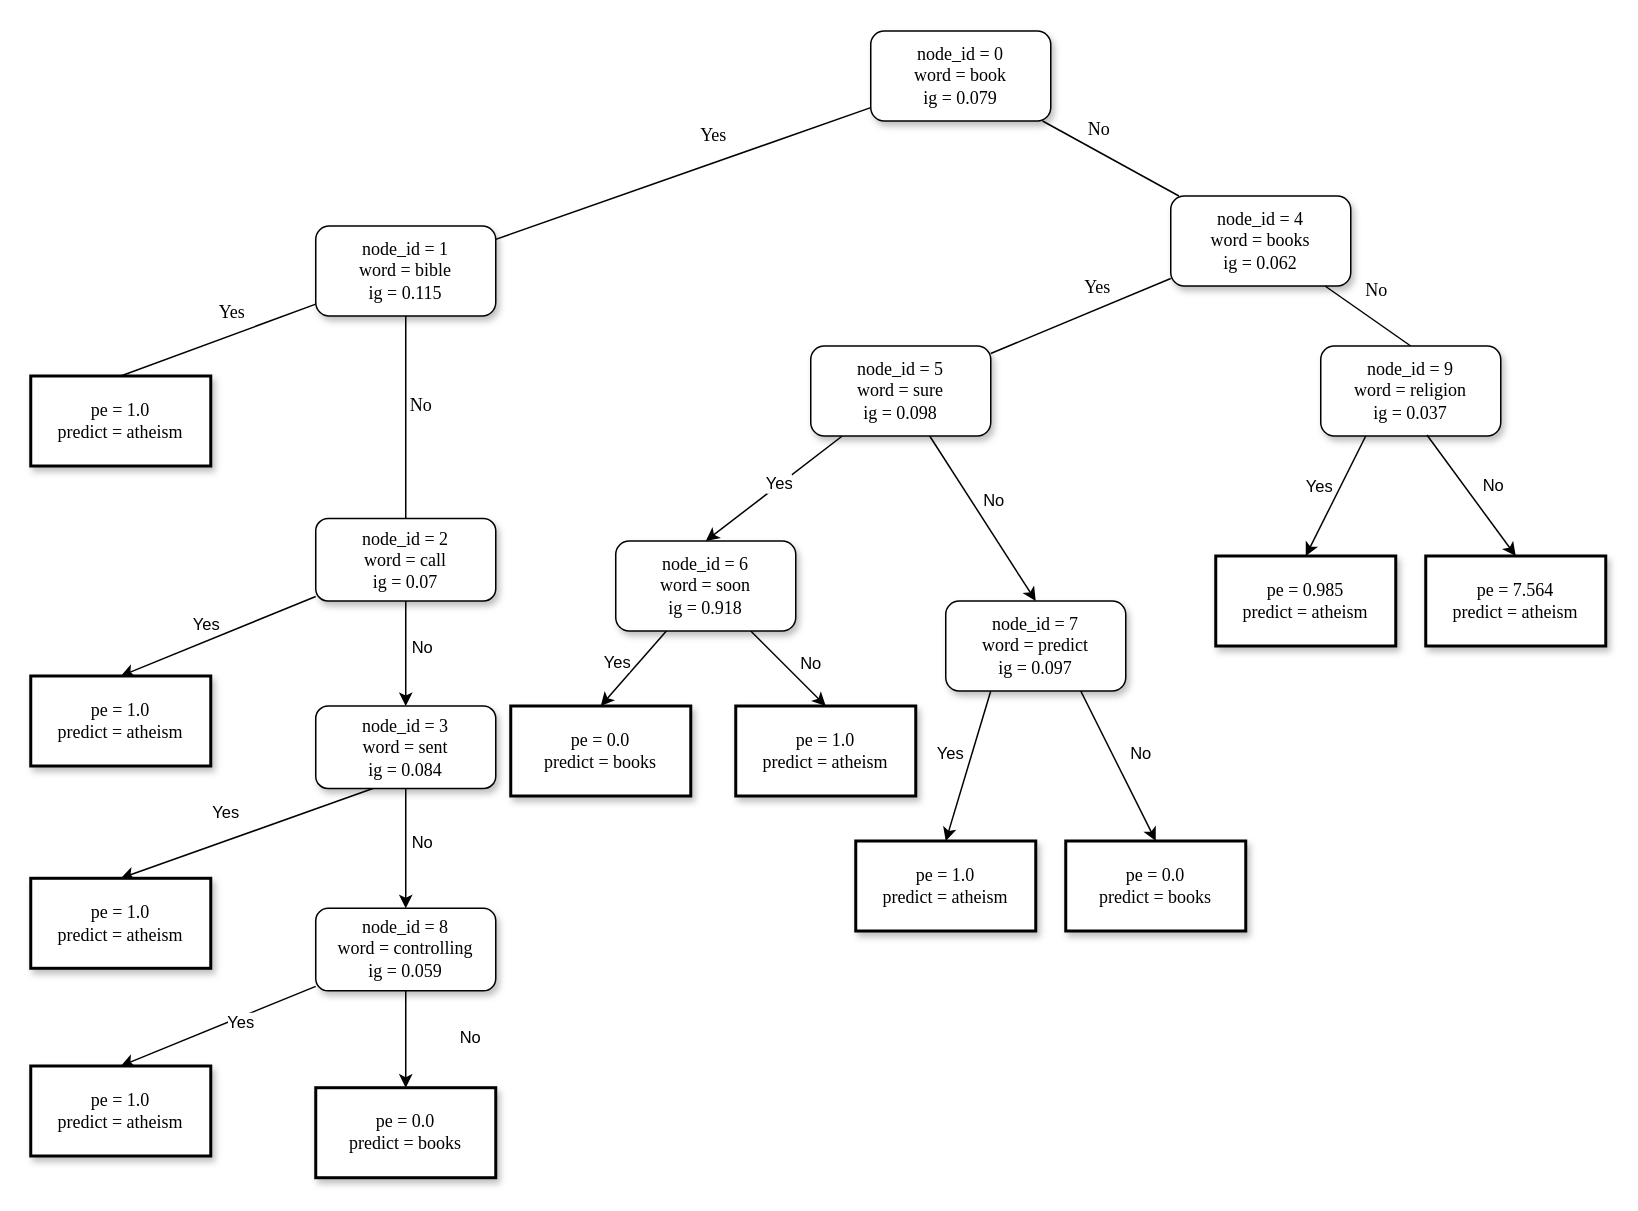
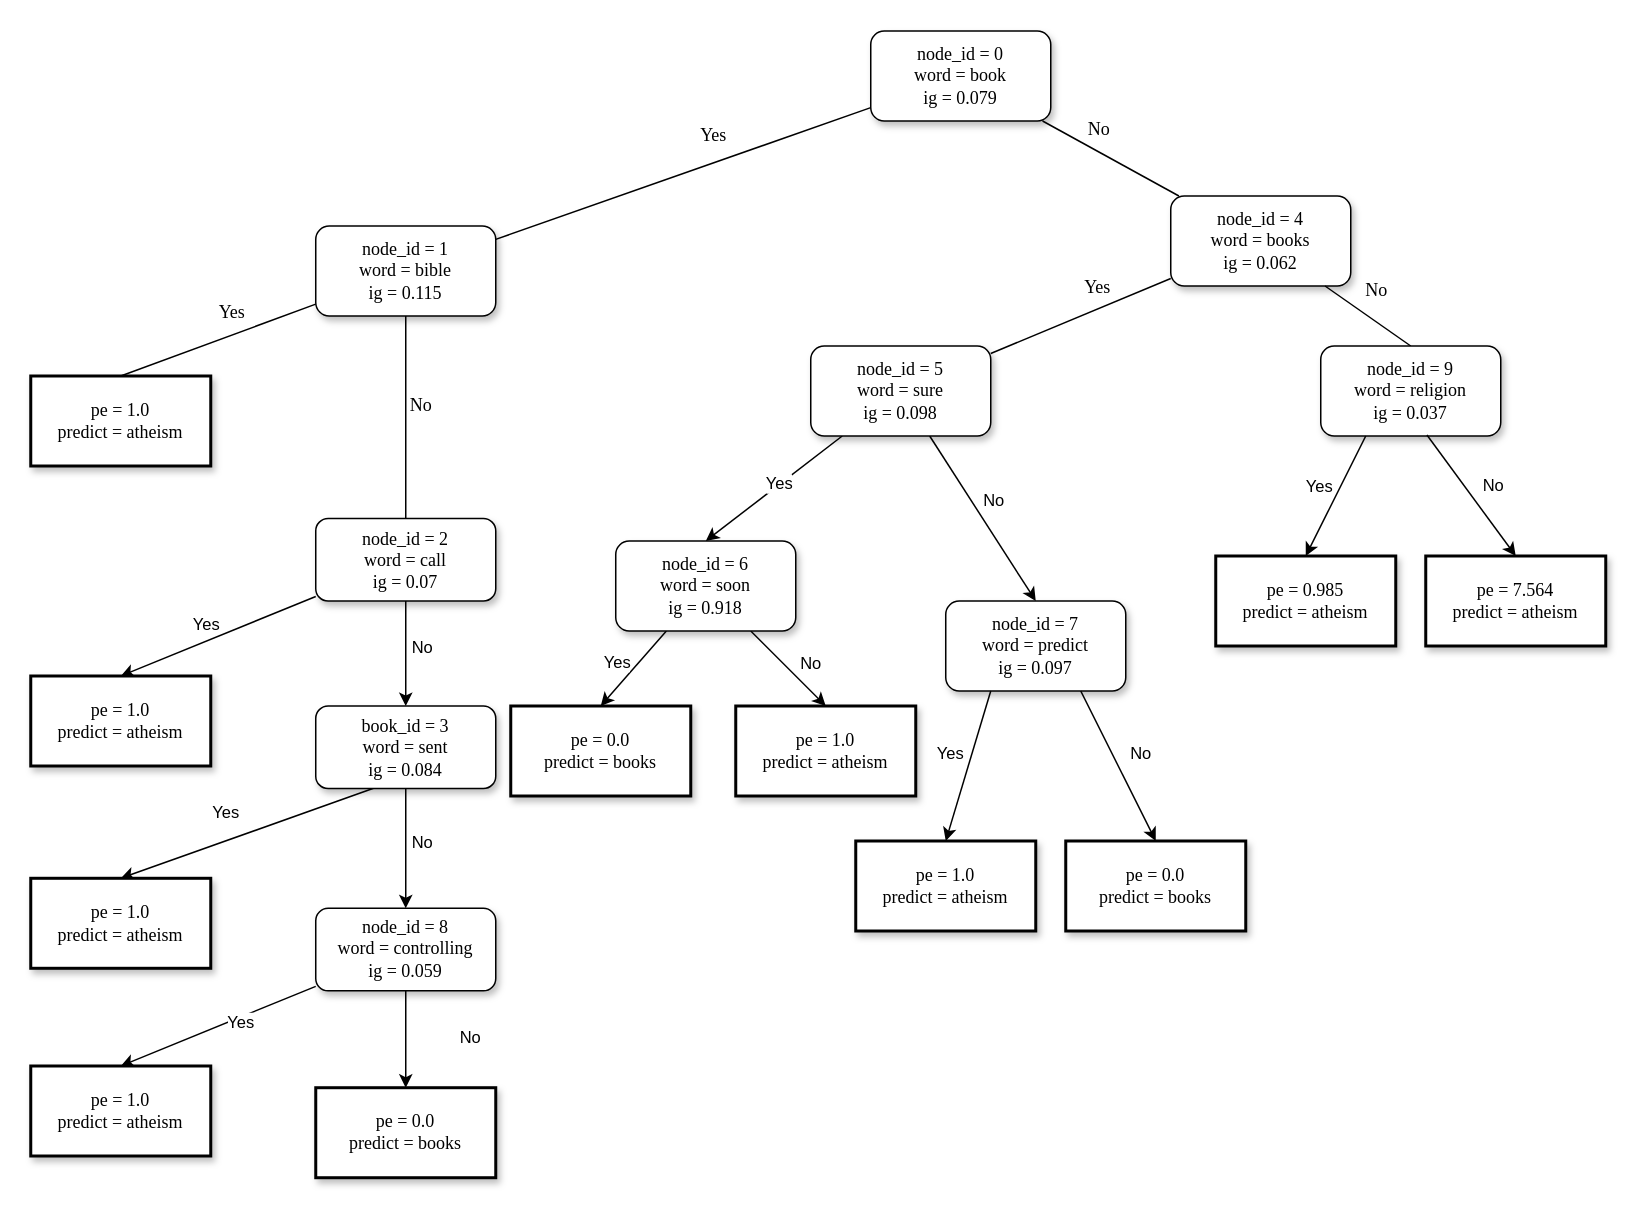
  <mxCell id="0" />
  <mxCell id="1" parent="0" />
  <mxCell id="2" value="node_id = 0&lt;br&gt;word = book&lt;br&gt;ig = 0.079" style="whiteSpace=wrap;html=1;rounded=1;shadow=1;labelBackgroundColor=none;strokeWidth=1;fontFamily=Verdana;fontSize=12;align=center;" parent="1" vertex="1"><mxGeometry x="580" y="20" width="120" height="60" as="geometry" /></mxCell>
  <mxCell id="3" value="node_id = 1&lt;br&gt;word = bible&lt;br&gt;ig = 0.115" style="whiteSpace=wrap;html=1;rounded=1;shadow=1;labelBackgroundColor=none;strokeWidth=1;fontFamily=Verdana;fontSize=12;align=center;" parent="1" vertex="1"><mxGeometry x="210" y="150" width="120" height="60" as="geometry" /></mxCell>
  <mxCell id="4" value="node_id = 4&lt;br&gt;word = books&lt;br&gt;ig = 0.062" style="whiteSpace=wrap;html=1;rounded=1;shadow=1;labelBackgroundColor=none;strokeWidth=1;fontFamily=Verdana;fontSize=12;align=center;" parent="1" vertex="1"><mxGeometry x="780" y="130" width="120" height="60" as="geometry" /></mxCell>
  <mxCell id="5" value="No" style="rounded=0;html=1;labelBackgroundColor=none;startArrow=none;startFill=0;startSize=5;endArrow=none;endFill=0;endSize=5;jettySize=auto;orthogonalLoop=1;strokeWidth=1;fontFamily=Verdana;fontSize=12" parent="1" source="2" target="4" edge="1"><mxGeometry x="-0.3" y="13" relative="1" as="geometry"><mxPoint as="offset" /></mxGeometry></mxCell>
  <mxCell id="6" value="Yes" style="rounded=0;html=1;labelBackgroundColor=none;startArrow=none;startFill=0;startSize=5;endArrow=none;endFill=0;endSize=5;jettySize=auto;orthogonalLoop=1;strokeWidth=1;fontFamily=Verdana;fontSize=12" parent="1" source="2" target="3" edge="1"><mxGeometry x="-0.205" y="-17" relative="1" as="geometry"><mxPoint as="offset" /></mxGeometry></mxCell>
  <mxCell id="7" style="rounded=0;orthogonalLoop=1;jettySize=auto;html=1;entryX=0.5;entryY=0;entryDx=0;entryDy=0;" edge="1" parent="1" source="11" target="27"><mxGeometry relative="1" as="geometry" /></mxCell>
  <mxCell id="8" value="Yes" style="edgeLabel;html=1;align=center;verticalAlign=middle;resizable=0;points=[];" vertex="1" connectable="0" parent="7"><mxGeometry x="-0.206" y="-1" relative="1" as="geometry"><mxPoint x="-21" y="-2" as="offset" /></mxGeometry></mxCell>
  <mxCell id="9" style="edgeStyle=none;rounded=0;orthogonalLoop=1;jettySize=auto;html=1;entryX=0.5;entryY=0;entryDx=0;entryDy=0;" edge="1" parent="1" source="11" target="26"><mxGeometry relative="1" as="geometry" /></mxCell>
  <mxCell id="10" value="No" style="edgeLabel;html=1;align=center;verticalAlign=middle;resizable=0;points=[];" vertex="1" connectable="0" parent="9"><mxGeometry x="-0.427" y="1" relative="1" as="geometry"><mxPoint x="9" y="10" as="offset" /></mxGeometry></mxCell>
  <mxCell id="11" value="node_id = 2&lt;br&gt;word = call&lt;br&gt;ig = 0.07" style="whiteSpace=wrap;html=1;rounded=1;shadow=1;labelBackgroundColor=none;strokeWidth=1;fontFamily=Verdana;fontSize=12;align=center;" parent="1" vertex="1"><mxGeometry x="210" y="345" width="120" height="55" as="geometry" /></mxCell>
  <mxCell id="12" style="edgeStyle=none;rounded=0;orthogonalLoop=1;jettySize=auto;html=1;entryX=0.5;entryY=0;entryDx=0;entryDy=0;" edge="1" parent="1" source="16" target="40"><mxGeometry relative="1" as="geometry" /></mxCell>
  <mxCell id="13" value="Yes" style="edgeLabel;html=1;align=center;verticalAlign=middle;resizable=0;points=[];" vertex="1" connectable="0" parent="12"><mxGeometry x="-0.39" y="-1" relative="1" as="geometry"><mxPoint x="-14" y="11" as="offset" /></mxGeometry></mxCell>
  <mxCell id="14" style="edgeStyle=none;rounded=0;orthogonalLoop=1;jettySize=auto;html=1;entryX=0.5;entryY=0;entryDx=0;entryDy=0;" edge="1" parent="1" source="16" target="43"><mxGeometry relative="1" as="geometry" /></mxCell>
  <mxCell id="15" value="No" style="edgeLabel;html=1;align=center;verticalAlign=middle;resizable=0;points=[];" vertex="1" connectable="0" parent="14"><mxGeometry x="-0.214" relative="1" as="geometry"><mxPoint x="15" as="offset" /></mxGeometry></mxCell>
  <mxCell id="16" value="node_id = 5&lt;br&gt;word = sure&lt;br&gt;ig = 0.098" style="whiteSpace=wrap;html=1;rounded=1;shadow=1;labelBackgroundColor=none;strokeWidth=1;fontFamily=Verdana;fontSize=12;align=center;" parent="1" vertex="1"><mxGeometry x="540" y="230" width="120" height="60" as="geometry" /></mxCell>
  <mxCell id="17" value="Yes" style="rounded=0;html=1;labelBackgroundColor=none;startArrow=none;startFill=0;startSize=5;endArrow=none;endFill=0;endSize=5;jettySize=auto;orthogonalLoop=1;strokeWidth=1;fontFamily=Verdana;fontSize=12;entryX=0.5;entryY=0;entryDx=0;entryDy=0;" parent="1" source="3" target="21" edge="1"><mxGeometry x="-0.2" y="-14" relative="1" as="geometry"><mxPoint as="offset" /><mxPoint x="176.667" y="240" as="targetPoint" /></mxGeometry></mxCell>
  <mxCell id="18" value="No" style="rounded=0;html=1;labelBackgroundColor=none;startArrow=none;startFill=0;startSize=5;endArrow=none;endFill=0;endSize=5;jettySize=auto;orthogonalLoop=1;strokeWidth=1;fontFamily=Verdana;fontSize=12" parent="1" source="3" target="11" edge="1"><mxGeometry x="-0.111" y="10" relative="1" as="geometry"><mxPoint as="offset" /></mxGeometry></mxCell>
  <mxCell id="19" value="Yes" style="rounded=0;html=1;labelBackgroundColor=none;startArrow=none;startFill=0;startSize=5;endArrow=none;endFill=0;endSize=5;jettySize=auto;orthogonalLoop=1;strokeWidth=1;fontFamily=Verdana;fontSize=12" parent="1" source="4" target="16" edge="1"><mxGeometry x="-0.261" y="-13" relative="1" as="geometry"><mxPoint as="offset" /></mxGeometry></mxCell>
  <mxCell id="20" value="No" style="rounded=0;html=1;labelBackgroundColor=none;startArrow=none;startFill=0;startSize=5;endArrow=none;endFill=0;endSize=5;jettySize=auto;orthogonalLoop=1;strokeWidth=1;fontFamily=Verdana;fontSize=12;entryX=0.5;entryY=0;entryDx=0;entryDy=0;" parent="1" source="4" target="50" edge="1"><mxGeometry x="-0.129" y="17" relative="1" as="geometry"><mxPoint as="offset" /><mxPoint x="692.727" y="260" as="targetPoint" /></mxGeometry></mxCell>
  <mxCell id="21" value="pe = 1.0&lt;br&gt;predict =&amp;nbsp;atheism" style="whiteSpace=wrap;html=1;rounded=0;shadow=1;labelBackgroundColor=none;strokeWidth=2;fontFamily=Verdana;fontSize=12;align=center;" parent="1" vertex="1"><mxGeometry x="20" y="250" width="120" height="60" as="geometry" /></mxCell>
  <mxCell id="22" style="edgeStyle=none;rounded=0;orthogonalLoop=1;jettySize=auto;html=1;entryX=0.5;entryY=0;entryDx=0;entryDy=0;exitX=0.329;exitY=0.991;exitDx=0;exitDy=0;exitPerimeter=0;" edge="1" parent="1" source="26" target="31"><mxGeometry relative="1" as="geometry"><mxPoint x="240" y="530" as="sourcePoint" /></mxGeometry></mxCell>
  <mxCell id="23" value="Yes" style="edgeLabel;html=1;align=center;verticalAlign=middle;resizable=0;points=[];" vertex="1" connectable="0" parent="22"><mxGeometry x="-0.145" relative="1" as="geometry"><mxPoint x="-27" y="-10" as="offset" /></mxGeometry></mxCell>
  <mxCell id="24" style="edgeStyle=none;rounded=0;orthogonalLoop=1;jettySize=auto;html=1;entryX=0.5;entryY=0;entryDx=0;entryDy=0;" edge="1" parent="1" source="26" target="30"><mxGeometry relative="1" as="geometry"><Array as="points"><mxPoint x="270" y="560" /></Array></mxGeometry></mxCell>
  <mxCell id="25" value="No" style="edgeLabel;html=1;align=center;verticalAlign=middle;resizable=0;points=[];" vertex="1" connectable="0" parent="24"><mxGeometry x="0.116" y="1" relative="1" as="geometry"><mxPoint x="9" y="-10" as="offset" /></mxGeometry></mxCell>
- <mxCell id="26" value="node_id = 3&lt;br&gt;word = sent&lt;br&gt;ig = 0.084" style="whiteSpace=wrap;html=1;rounded=1;shadow=1;labelBackgroundColor=none;strokeWidth=1;fontFamily=Verdana;fontSize=12;align=center;" vertex="1" parent="1"><mxGeometry x="210" y="470" width="120" height="55" as="geometry" /></mxCell>
+ <mxCell id="26" value="book_id = 3&lt;br&gt;word = sent&lt;br&gt;ig = 0.084" style="whiteSpace=wrap;html=1;rounded=1;shadow=1;labelBackgroundColor=none;strokeWidth=1;fontFamily=Verdana;fontSize=12;align=center;" vertex="1" parent="1"><mxGeometry x="210" y="470" width="120" height="55" as="geometry" /></mxCell>
  <mxCell id="27" value="pe = 1.0&lt;br&gt;predict =&amp;nbsp;atheism" style="whiteSpace=wrap;html=1;rounded=0;shadow=1;labelBackgroundColor=none;strokeWidth=2;fontFamily=Verdana;fontSize=12;align=center;" vertex="1" parent="1"><mxGeometry x="20" y="450" width="120" height="60" as="geometry" /></mxCell>
  <mxCell id="28" style="edgeStyle=none;rounded=0;orthogonalLoop=1;jettySize=auto;html=1;entryX=0.5;entryY=0;entryDx=0;entryDy=0;" edge="1" parent="1" source="30" target="33"><mxGeometry relative="1" as="geometry" /></mxCell>
  <mxCell id="29" style="edgeStyle=none;rounded=0;orthogonalLoop=1;jettySize=auto;html=1;entryX=0.5;entryY=0;entryDx=0;entryDy=0;" edge="1" parent="1" source="30" target="35"><mxGeometry relative="1" as="geometry" /></mxCell>
  <mxCell id="30" value="node_id = 8&lt;br&gt;word = controlling&lt;br&gt;ig = 0.059" style="whiteSpace=wrap;html=1;rounded=1;shadow=1;labelBackgroundColor=none;strokeWidth=1;fontFamily=Verdana;fontSize=12;align=center;" vertex="1" parent="1"><mxGeometry x="210" y="604.86" width="120" height="55" as="geometry" /></mxCell>
  <mxCell id="31" value="pe = 1.0&lt;br&gt;predict =&amp;nbsp;atheism" style="whiteSpace=wrap;html=1;rounded=0;shadow=1;labelBackgroundColor=none;strokeWidth=2;fontFamily=Verdana;fontSize=12;align=center;" vertex="1" parent="1"><mxGeometry x="20" y="584.86" width="120" height="60" as="geometry" /></mxCell>
  <mxCell id="32" value="Yes" style="edgeLabel;html=1;align=center;verticalAlign=middle;resizable=0;points=[];" vertex="1" connectable="0" parent="1"><mxGeometry x="159.998" y="680.005" as="geometry" /></mxCell>
  <mxCell id="33" value="pe = 1.0&lt;br&gt;predict =&amp;nbsp;atheism" style="whiteSpace=wrap;html=1;rounded=0;shadow=1;labelBackgroundColor=none;strokeWidth=2;fontFamily=Verdana;fontSize=12;align=center;" vertex="1" parent="1"><mxGeometry x="20" y="710" width="120" height="60" as="geometry" /></mxCell>
  <mxCell id="34" value="No" style="edgeLabel;html=1;align=center;verticalAlign=middle;resizable=0;points=[];" vertex="1" connectable="0" parent="1"><mxGeometry x="359.998" y="680.005" as="geometry"><mxPoint x="-47" y="10" as="offset" /></mxGeometry></mxCell>
  <mxCell id="35" value="pe = 0.0&lt;br&gt;predict =&amp;nbsp;books" style="whiteSpace=wrap;html=1;rounded=0;shadow=1;labelBackgroundColor=none;strokeWidth=2;fontFamily=Verdana;fontSize=12;align=center;" vertex="1" parent="1"><mxGeometry x="210" y="724.48" width="120" height="60" as="geometry" /></mxCell>
  <mxCell id="36" style="edgeStyle=none;rounded=0;orthogonalLoop=1;jettySize=auto;html=1;entryX=0.5;entryY=0;entryDx=0;entryDy=0;" edge="1" parent="1" source="40" target="41"><mxGeometry relative="1" as="geometry" /></mxCell>
  <mxCell id="37" value="Yes" style="edgeLabel;html=1;align=center;verticalAlign=middle;resizable=0;points=[];" vertex="1" connectable="0" parent="36"><mxGeometry x="-0.148" y="-1" relative="1" as="geometry"><mxPoint x="-14" as="offset" /></mxGeometry></mxCell>
  <mxCell id="38" style="edgeStyle=none;rounded=0;orthogonalLoop=1;jettySize=auto;html=1;entryX=0.5;entryY=0;entryDx=0;entryDy=0;" edge="1" parent="1" source="40" target="42"><mxGeometry relative="1" as="geometry" /></mxCell>
  <mxCell id="39" value="No" style="edgeLabel;html=1;align=center;verticalAlign=middle;resizable=0;points=[];" vertex="1" connectable="0" parent="38"><mxGeometry x="-0.173" y="-1" relative="1" as="geometry"><mxPoint x="20" as="offset" /></mxGeometry></mxCell>
  <mxCell id="40" value="node_id = 6&lt;br&gt;word = soon&lt;br&gt;ig = 0.918" style="whiteSpace=wrap;html=1;rounded=1;shadow=1;labelBackgroundColor=none;strokeWidth=1;fontFamily=Verdana;fontSize=12;align=center;" vertex="1" parent="1"><mxGeometry x="410" y="360" width="120" height="60" as="geometry" /></mxCell>
  <mxCell id="41" value="pe = 0.0&lt;br&gt;predict =&amp;nbsp;books" style="whiteSpace=wrap;html=1;rounded=0;shadow=1;labelBackgroundColor=none;strokeWidth=2;fontFamily=Verdana;fontSize=12;align=center;" vertex="1" parent="1"><mxGeometry x="340" y="470" width="120" height="60" as="geometry" /></mxCell>
  <mxCell id="42" value="pe = 1.0&lt;br&gt;predict =&amp;nbsp;atheism" style="whiteSpace=wrap;html=1;rounded=0;shadow=1;labelBackgroundColor=none;strokeWidth=2;fontFamily=Verdana;fontSize=12;align=center;" vertex="1" parent="1"><mxGeometry x="490" y="470" width="120" height="60" as="geometry" /></mxCell>
  <mxCell id="43" value="node_id = 7&lt;br&gt;word = predict&lt;br&gt;ig = 0.097" style="whiteSpace=wrap;html=1;rounded=1;shadow=1;labelBackgroundColor=none;strokeWidth=1;fontFamily=Verdana;fontSize=12;align=center;" vertex="1" parent="1"><mxGeometry x="630" y="400" width="120" height="60" as="geometry" /></mxCell>
  <mxCell id="44" style="edgeStyle=none;rounded=0;orthogonalLoop=1;jettySize=auto;html=1;entryX=0.5;entryY=0;entryDx=0;entryDy=0;exitX=0.25;exitY=1;exitDx=0;exitDy=0;" edge="1" parent="1" target="48" source="43"><mxGeometry relative="1" as="geometry"><mxPoint x="608.75" y="494.86" as="sourcePoint" /></mxGeometry></mxCell>
  <mxCell id="45" value="Yes" style="edgeLabel;html=1;align=center;verticalAlign=middle;resizable=0;points=[];" vertex="1" connectable="0" parent="44"><mxGeometry x="-0.148" y="-1" relative="1" as="geometry"><mxPoint x="-14" as="offset" /></mxGeometry></mxCell>
  <mxCell id="46" style="edgeStyle=none;rounded=0;orthogonalLoop=1;jettySize=auto;html=1;entryX=0.5;entryY=0;entryDx=0;entryDy=0;exitX=0.75;exitY=1;exitDx=0;exitDy=0;" edge="1" parent="1" target="49" source="43"><mxGeometry relative="1" as="geometry"><mxPoint x="665" y="494.86" as="sourcePoint" /></mxGeometry></mxCell>
  <mxCell id="47" value="No" style="edgeLabel;html=1;align=center;verticalAlign=middle;resizable=0;points=[];" vertex="1" connectable="0" parent="46"><mxGeometry x="-0.173" y="-1" relative="1" as="geometry"><mxPoint x="20" as="offset" /></mxGeometry></mxCell>
  <mxCell id="48" value="pe = 1.0&lt;br&gt;predict = atheism" style="whiteSpace=wrap;html=1;rounded=0;shadow=1;labelBackgroundColor=none;strokeWidth=2;fontFamily=Verdana;fontSize=12;align=center;" vertex="1" parent="1"><mxGeometry x="570" y="560" width="120" height="60" as="geometry" /></mxCell>
  <mxCell id="49" value="pe = 0.0&lt;br&gt;predict = books" style="whiteSpace=wrap;html=1;rounded=0;shadow=1;labelBackgroundColor=none;strokeWidth=2;fontFamily=Verdana;fontSize=12;align=center;" vertex="1" parent="1"><mxGeometry x="710" y="560" width="120" height="60" as="geometry" /></mxCell>
  <mxCell id="50" value="node_id = 9&lt;br&gt;word = religion&lt;br&gt;ig = 0.037" style="whiteSpace=wrap;html=1;rounded=1;shadow=1;labelBackgroundColor=none;strokeWidth=1;fontFamily=Verdana;fontSize=12;align=center;" vertex="1" parent="1"><mxGeometry x="880" y="230" width="120" height="60" as="geometry" /></mxCell>
  <mxCell id="51" style="edgeStyle=none;rounded=0;orthogonalLoop=1;jettySize=auto;html=1;entryX=0.5;entryY=0;entryDx=0;entryDy=0;exitX=0.25;exitY=1;exitDx=0;exitDy=0;" edge="1" parent="1" target="55" source="50"><mxGeometry relative="1" as="geometry"><mxPoint x="870" y="345" as="sourcePoint" /></mxGeometry></mxCell>
  <mxCell id="52" value="Yes" style="edgeLabel;html=1;align=center;verticalAlign=middle;resizable=0;points=[];" vertex="1" connectable="0" parent="51"><mxGeometry x="-0.148" y="-1" relative="1" as="geometry"><mxPoint x="-14" as="offset" /></mxGeometry></mxCell>
  <mxCell id="53" style="edgeStyle=none;rounded=0;orthogonalLoop=1;jettySize=auto;html=1;entryX=0.5;entryY=0;entryDx=0;entryDy=0;exitX=0.59;exitY=0.989;exitDx=0;exitDy=0;exitPerimeter=0;" edge="1" parent="1" target="56" source="50"><mxGeometry relative="1" as="geometry"><mxPoint x="930" y="345" as="sourcePoint" /></mxGeometry></mxCell>
  <mxCell id="54" value="No" style="edgeLabel;html=1;align=center;verticalAlign=middle;resizable=0;points=[];" vertex="1" connectable="0" parent="53"><mxGeometry x="-0.173" y="-1" relative="1" as="geometry"><mxPoint x="20" as="offset" /></mxGeometry></mxCell>
  <mxCell id="55" value="pe = 0.985&lt;br&gt;predict = atheism" style="whiteSpace=wrap;html=1;rounded=0;shadow=1;labelBackgroundColor=none;strokeWidth=2;fontFamily=Verdana;fontSize=12;align=center;" vertex="1" parent="1"><mxGeometry x="810" y="370" width="120" height="60" as="geometry" /></mxCell>
  <mxCell id="56" value="pe = 7.564&lt;br&gt;predict = atheism" style="whiteSpace=wrap;html=1;rounded=0;shadow=1;labelBackgroundColor=none;strokeWidth=2;fontFamily=Verdana;fontSize=12;align=center;" vertex="1" parent="1"><mxGeometry x="950" y="370" width="120" height="60" as="geometry" /></mxCell>
